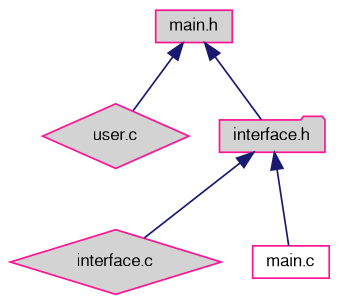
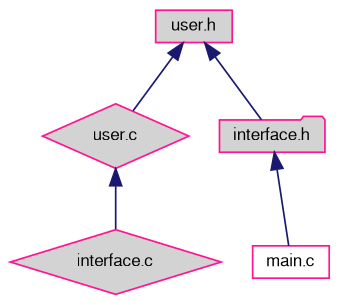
  digraph {
    node [color=deeppink fillcolor=lightgrey fontname=FreeSans fontsize=10 shape=box style=filled]
    edge [color=midnightblue dir=back fontname=FreeSans fontsize=10 labelfontname=FreeSans labelfontsize=10 style=solid]
-   n1 [fontcolor=black height=0.2 label="main.h" width=0.4]
+   n1 [fontcolor=black height=0.2 label="user.h" width=0.4]
    n2 [height=0.2 label="user.c" shape=diamond width=0.4]
    n3 [height=0.2 label="interface.h" shape=folder width=0.4]
    n4 [height=0.2 label="interface.c" shape=diamond width=0.4]
    n5 [fillcolor=white height=0.2 label="main.c" width=0.4]
    n1 -> n2
    n1 -> n3
-   n3 -> n4
+   n2 -> n4
    n3 -> n5
  }
